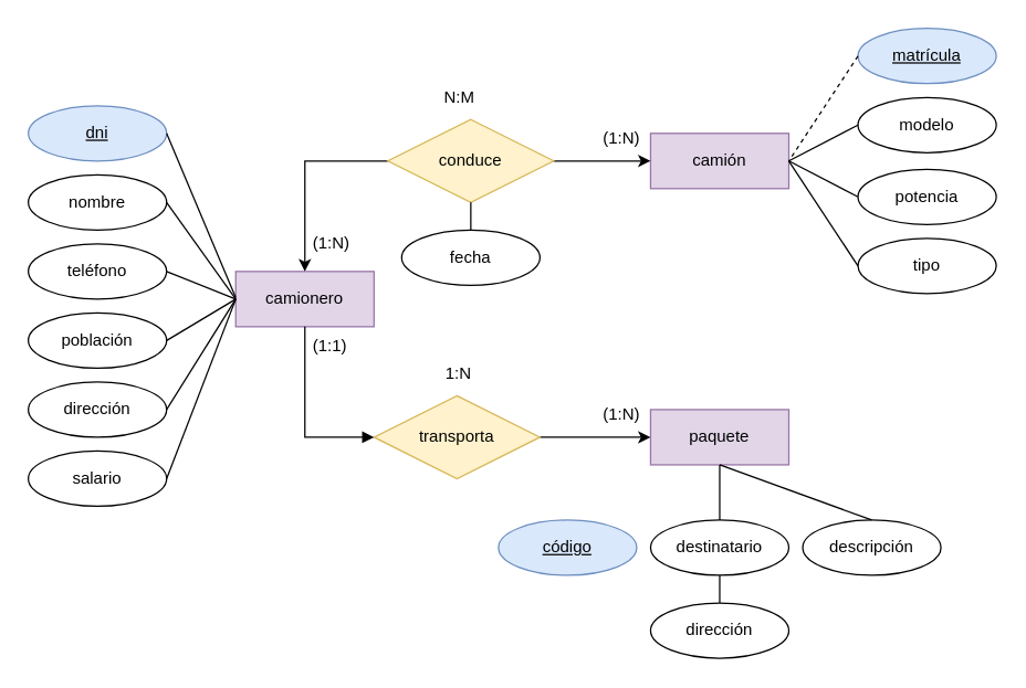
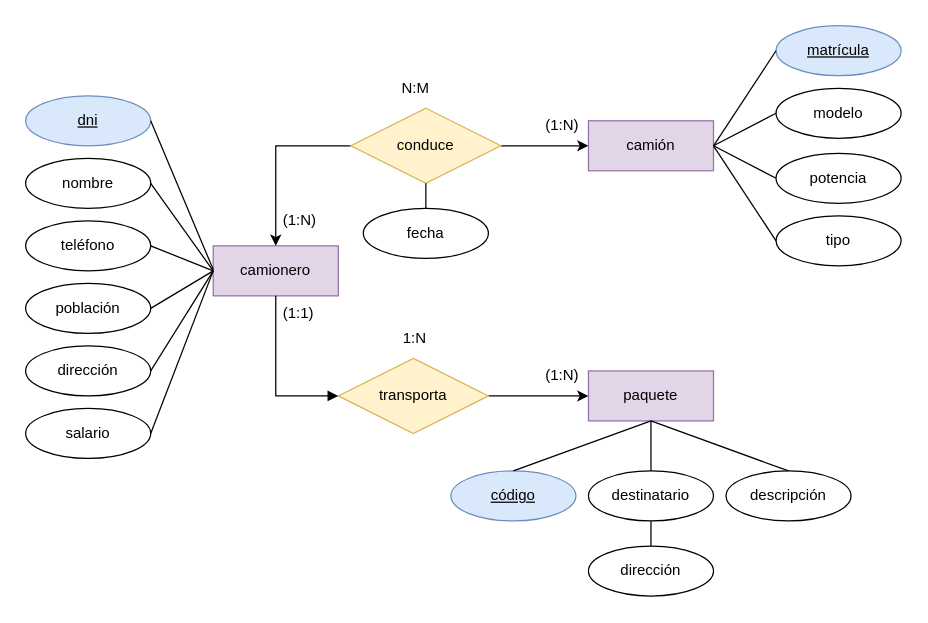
  <mxCell id="0" />
  <mxCell id="1" parent="0" />
  <mxCell id="2" value="camionero" style="whiteSpace=wrap;html=1;align=center;fillColor=#e1d5e7;strokeColor=#9673a6;" parent="1" vertex="1"><mxGeometry x="170" y="196" width="100" height="40" as="geometry" /></mxCell>
  <mxCell id="3" value="&lt;div&gt;camión&lt;/div&gt;" style="whiteSpace=wrap;html=1;align=center;fillColor=#e1d5e7;strokeColor=#9673a6;" parent="1" vertex="1"><mxGeometry x="470" y="96" width="100" height="40" as="geometry" /></mxCell>
  <mxCell id="4" value="&lt;div&gt;paquete&lt;/div&gt;" style="whiteSpace=wrap;html=1;align=center;fillColor=#e1d5e7;strokeColor=#9673a6;" parent="1" vertex="1"><mxGeometry x="470" y="296" width="100" height="40" as="geometry" /></mxCell>
  <mxCell id="5" style="edgeStyle=orthogonalEdgeStyle;rounded=0;orthogonalLoop=1;jettySize=auto;html=1;entryX=0.5;entryY=0;entryDx=0;entryDy=0;" parent="1" source="7" target="2" edge="1"><mxGeometry relative="1" as="geometry"><Array as="points"><mxPoint x="220" y="116" /></Array></mxGeometry></mxCell>
  <mxCell id="6" style="edgeStyle=orthogonalEdgeStyle;rounded=0;orthogonalLoop=1;jettySize=auto;html=1;entryX=0;entryY=0.5;entryDx=0;entryDy=0;" parent="1" source="7" target="3" edge="1"><mxGeometry relative="1" as="geometry" /></mxCell>
  <mxCell id="7" value="conduce" style="shape=rhombus;perimeter=rhombusPerimeter;whiteSpace=wrap;html=1;align=center;fillColor=#fff2cc;strokeColor=#d6b656;" parent="1" vertex="1"><mxGeometry x="280" y="86" width="120" height="60" as="geometry" /></mxCell>
  <mxCell id="8" style="edgeStyle=orthogonalEdgeStyle;rounded=0;orthogonalLoop=1;jettySize=auto;html=1;entryX=0;entryY=0.5;entryDx=0;entryDy=0;" parent="1" source="9" target="4" edge="1"><mxGeometry relative="1" as="geometry" /></mxCell>
  <mxCell id="9" value="transporta" style="shape=rhombus;perimeter=rhombusPerimeter;whiteSpace=wrap;html=1;align=center;fillColor=#fff2cc;strokeColor=#d6b656;" parent="1" vertex="1"><mxGeometry x="270" y="286" width="120" height="60" as="geometry" /></mxCell>
  <mxCell id="10" value="dni" style="ellipse;whiteSpace=wrap;html=1;align=center;fontStyle=4;fillColor=#dae8fc;strokeColor=#6c8ebf;" parent="1" vertex="1"><mxGeometry x="20" y="76" width="100" height="40" as="geometry" /></mxCell>
  <mxCell id="11" value="nombre" style="ellipse;whiteSpace=wrap;html=1;align=center;" parent="1" vertex="1"><mxGeometry x="20" y="126" width="100" height="40" as="geometry" /></mxCell>
  <mxCell id="12" value="teléfono" style="ellipse;whiteSpace=wrap;html=1;align=center;" parent="1" vertex="1"><mxGeometry x="20" y="176" width="100" height="40" as="geometry" /></mxCell>
  <mxCell id="13" value="dirección" style="ellipse;whiteSpace=wrap;html=1;align=center;" parent="1" vertex="1"><mxGeometry x="20" y="276" width="100" height="40" as="geometry" /></mxCell>
  <mxCell id="14" value="salario" style="ellipse;whiteSpace=wrap;html=1;align=center;" parent="1" vertex="1"><mxGeometry x="20" y="326" width="100" height="40" as="geometry" /></mxCell>
  <mxCell id="15" value="población" style="ellipse;whiteSpace=wrap;html=1;align=center;" parent="1" vertex="1"><mxGeometry x="20" y="226" width="100" height="40" as="geometry" /></mxCell>
  <mxCell id="16" value="" style="endArrow=none;html=1;rounded=0;entryX=0;entryY=0.5;entryDx=0;entryDy=0;exitX=1;exitY=0.5;exitDx=0;exitDy=0;" parent="1" source="14" target="2" edge="1"><mxGeometry width="50" height="50" relative="1" as="geometry"><mxPoint x="350" y="326" as="sourcePoint" /><mxPoint x="400" y="276" as="targetPoint" /></mxGeometry></mxCell>
  <mxCell id="17" value="" style="endArrow=none;html=1;rounded=0;exitX=1;exitY=0.5;exitDx=0;exitDy=0;" parent="1" source="10" edge="1"><mxGeometry relative="1" as="geometry"><mxPoint x="10" y="215" as="sourcePoint" /><mxPoint x="170" y="215" as="targetPoint" /></mxGeometry></mxCell>
  <mxCell id="18" value="" style="endArrow=none;html=1;rounded=0;exitX=1;exitY=0.5;exitDx=0;exitDy=0;" parent="1" source="11" edge="1"><mxGeometry relative="1" as="geometry"><mxPoint x="130" y="106" as="sourcePoint" /><mxPoint x="170" y="216" as="targetPoint" /></mxGeometry></mxCell>
  <mxCell id="19" value="" style="endArrow=none;html=1;rounded=0;entryX=1;entryY=0.5;entryDx=0;entryDy=0;" parent="1" target="13" edge="1"><mxGeometry relative="1" as="geometry"><mxPoint x="170" y="216" as="sourcePoint" /><mxPoint x="190" y="235" as="targetPoint" /></mxGeometry></mxCell>
  <mxCell id="20" value="" style="endArrow=none;html=1;rounded=0;exitX=1;exitY=0.5;exitDx=0;exitDy=0;" parent="1" source="12" edge="1"><mxGeometry relative="1" as="geometry"><mxPoint x="150" y="126" as="sourcePoint" /><mxPoint x="170" y="216" as="targetPoint" /></mxGeometry></mxCell>
  <mxCell id="21" value="" style="endArrow=none;html=1;rounded=0;exitX=1;exitY=0.5;exitDx=0;exitDy=0;" parent="1" source="15" edge="1"><mxGeometry relative="1" as="geometry"><mxPoint x="160" y="136" as="sourcePoint" /><mxPoint x="170" y="216" as="targetPoint" /></mxGeometry></mxCell>
  <mxCell id="22" value="" style="endArrow=block;html=1;rounded=0;exitX=0.5;exitY=1;exitDx=0;exitDy=0;entryX=0;entryY=0.5;entryDx=0;entryDy=0;" parent="1" source="2" target="9" edge="1"><mxGeometry relative="1" as="geometry"><mxPoint x="290" y="206" as="sourcePoint" /><mxPoint x="450" y="206" as="targetPoint" /><Array as="points"><mxPoint x="220" y="296" /><mxPoint x="220" y="316" /></Array></mxGeometry></mxCell>
  <mxCell id="23" value="código" style="ellipse;whiteSpace=wrap;html=1;align=center;fontStyle=4;fillColor=#dae8fc;strokeColor=#6c8ebf;" parent="1" vertex="1"><mxGeometry x="360" y="376" width="100" height="40" as="geometry" /></mxCell>
  <mxCell id="24" value="destinatario" style="ellipse;whiteSpace=wrap;html=1;align=center;" parent="1" vertex="1"><mxGeometry x="470" y="376" width="100" height="40" as="geometry" /></mxCell>
  <mxCell id="25" value="descripción" style="ellipse;whiteSpace=wrap;html=1;align=center;" parent="1" vertex="1"><mxGeometry x="580" y="376" width="100" height="40" as="geometry" /></mxCell>
  <mxCell id="26" value="dirección" style="ellipse;whiteSpace=wrap;html=1;align=center;" parent="1" vertex="1"><mxGeometry x="470" y="436" width="100" height="40" as="geometry" /></mxCell>
+ <mxCell id="27" value="" style="endArrow=none;html=1;rounded=0;exitX=0.5;exitY=1;exitDx=0;exitDy=0;entryX=0.5;entryY=0;entryDx=0;entryDy=0;" parent="1" source="4" target="23" edge="1"><mxGeometry relative="1" as="geometry"><mxPoint x="290" y="206" as="sourcePoint" /><mxPoint x="450" y="206" as="targetPoint" /></mxGeometry></mxCell>
  <mxCell id="28" value="" style="endArrow=none;html=1;rounded=0;entryX=0.5;entryY=0;entryDx=0;entryDy=0;" parent="1" target="24" edge="1"><mxGeometry relative="1" as="geometry"><mxPoint x="520" y="336" as="sourcePoint" /><mxPoint x="420" y="386" as="targetPoint" /></mxGeometry></mxCell>
  <mxCell id="29" value="" style="endArrow=none;html=1;rounded=0;exitX=0.5;exitY=0;exitDx=0;exitDy=0;entryX=0.5;entryY=1;entryDx=0;entryDy=0;" parent="1" source="25" target="4" edge="1"><mxGeometry relative="1" as="geometry"><mxPoint x="540" y="356" as="sourcePoint" /><mxPoint x="430" y="396" as="targetPoint" /></mxGeometry></mxCell>
  <mxCell id="30" value="" style="endArrow=none;html=1;rounded=0;exitX=0.5;exitY=1;exitDx=0;exitDy=0;entryX=0.5;entryY=0;entryDx=0;entryDy=0;" parent="1" source="24" target="26" edge="1"><mxGeometry relative="1" as="geometry"><mxPoint x="550" y="366" as="sourcePoint" /><mxPoint x="440" y="406" as="targetPoint" /></mxGeometry></mxCell>
  <mxCell id="31" value="matrícula" style="ellipse;whiteSpace=wrap;html=1;align=center;fontStyle=4;fillColor=#dae8fc;strokeColor=#6c8ebf;" parent="1" vertex="1"><mxGeometry x="620" y="20" width="100" height="40" as="geometry" /></mxCell>
  <mxCell id="32" value="modelo" style="ellipse;whiteSpace=wrap;html=1;align=center;" parent="1" vertex="1"><mxGeometry x="620" y="70" width="100" height="40" as="geometry" /></mxCell>
  <mxCell id="33" value="potencia" style="ellipse;whiteSpace=wrap;html=1;align=center;" parent="1" vertex="1"><mxGeometry x="620" y="122" width="100" height="40" as="geometry" /></mxCell>
  <mxCell id="34" value="tipo" style="ellipse;whiteSpace=wrap;html=1;align=center;" parent="1" vertex="1"><mxGeometry x="620" y="172" width="100" height="40" as="geometry" /></mxCell>
  <mxCell id="35" value="" style="endArrow=none;html=1;rounded=0;entryX=1;entryY=0.5;entryDx=0;entryDy=0;exitX=0;exitY=0.5;exitDx=0;exitDy=0;" parent="1" source="32" target="3" edge="1"><mxGeometry relative="1" as="geometry"><mxPoint x="290" y="206" as="sourcePoint" /><mxPoint x="450" y="206" as="targetPoint" /></mxGeometry></mxCell>
- <mxCell id="36" value="" style="endArrow=none;html=1;rounded=0;entryX=1;entryY=0.5;entryDx=0;entryDy=0;exitX=0;exitY=0.5;exitDx=0;exitDy=0;dashed=1;" parent="1" source="31" target="3" edge="1"><mxGeometry relative="1" as="geometry"><mxPoint x="290" y="206" as="sourcePoint" /><mxPoint x="450" y="206" as="targetPoint" /></mxGeometry></mxCell>
+ <mxCell id="36" value="" style="endArrow=none;html=1;rounded=0;entryX=1;entryY=0.5;entryDx=0;entryDy=0;exitX=0;exitY=0.5;exitDx=0;exitDy=0;" parent="1" source="31" target="3" edge="1"><mxGeometry relative="1" as="geometry"><mxPoint x="290" y="206" as="sourcePoint" /><mxPoint x="450" y="206" as="targetPoint" /></mxGeometry></mxCell>
  <mxCell id="37" value="" style="endArrow=none;html=1;rounded=0;entryX=1;entryY=0.5;entryDx=0;entryDy=0;exitX=0;exitY=0.5;exitDx=0;exitDy=0;" parent="1" source="33" target="3" edge="1"><mxGeometry relative="1" as="geometry"><mxPoint x="630" y="50" as="sourcePoint" /><mxPoint x="580" y="126" as="targetPoint" /></mxGeometry></mxCell>
  <mxCell id="38" value="" style="endArrow=none;html=1;rounded=0;exitX=0;exitY=0.5;exitDx=0;exitDy=0;" parent="1" source="34" edge="1"><mxGeometry relative="1" as="geometry"><mxPoint x="640" y="60" as="sourcePoint" /><mxPoint x="570" y="116" as="targetPoint" /></mxGeometry></mxCell>
  <mxCell id="39" value="(1:N)" style="text;strokeColor=none;fillColor=none;spacingLeft=4;spacingRight=4;overflow=hidden;rotatable=0;points=[[0,0.5],[1,0.5]];portConstraint=eastwest;fontSize=12;" parent="1" vertex="1"><mxGeometry x="430" y="286" width="40" height="30" as="geometry" /></mxCell>
  <mxCell id="40" value="(1:1)&#10;" style="text;strokeColor=none;fillColor=none;spacingLeft=4;spacingRight=4;overflow=hidden;rotatable=0;points=[[0,0.5],[1,0.5]];portConstraint=eastwest;fontSize=12;" parent="1" vertex="1"><mxGeometry x="220" y="236" width="40" height="30" as="geometry" /></mxCell>
  <mxCell id="41" value="1:N" style="text;strokeColor=none;fillColor=none;spacingLeft=4;spacingRight=4;overflow=hidden;rotatable=0;points=[[0,0.5],[1,0.5]];portConstraint=eastwest;fontSize=12;" parent="1" vertex="1"><mxGeometry x="316" y="256" width="40" height="30" as="geometry" /></mxCell>
  <mxCell id="42" value="(1:N)" style="text;strokeColor=none;fillColor=none;spacingLeft=4;spacingRight=4;overflow=hidden;rotatable=0;points=[[0,0.5],[1,0.5]];portConstraint=eastwest;fontSize=12;" parent="1" vertex="1"><mxGeometry x="430" y="86" width="40" height="30" as="geometry" /></mxCell>
  <mxCell id="43" value="(1:N)" style="text;strokeColor=none;fillColor=none;spacingLeft=4;spacingRight=4;overflow=hidden;rotatable=0;points=[[0,0.5],[1,0.5]];portConstraint=eastwest;fontSize=12;" parent="1" vertex="1"><mxGeometry x="220" y="162" width="40" height="30" as="geometry" /></mxCell>
  <mxCell id="44" value="N:M" style="text;strokeColor=none;fillColor=none;spacingLeft=4;spacingRight=4;overflow=hidden;rotatable=0;points=[[0,0.5],[1,0.5]];portConstraint=eastwest;fontSize=12;" parent="1" vertex="1"><mxGeometry x="315" y="56" width="40" height="30" as="geometry" /></mxCell>
  <mxCell id="45" value="fecha" style="ellipse;whiteSpace=wrap;html=1;align=center;" vertex="1" parent="1"><mxGeometry x="290" y="166" width="100" height="40" as="geometry" /></mxCell>
  <mxCell id="46" value="" style="endArrow=none;html=1;rounded=0;entryX=0.5;entryY=1;entryDx=0;entryDy=0;" edge="1" parent="1" target="7"><mxGeometry width="50" height="50" relative="1" as="geometry"><mxPoint x="340" y="166" as="sourcePoint" /><mxPoint x="380" y="346" as="targetPoint" /></mxGeometry></mxCell>
